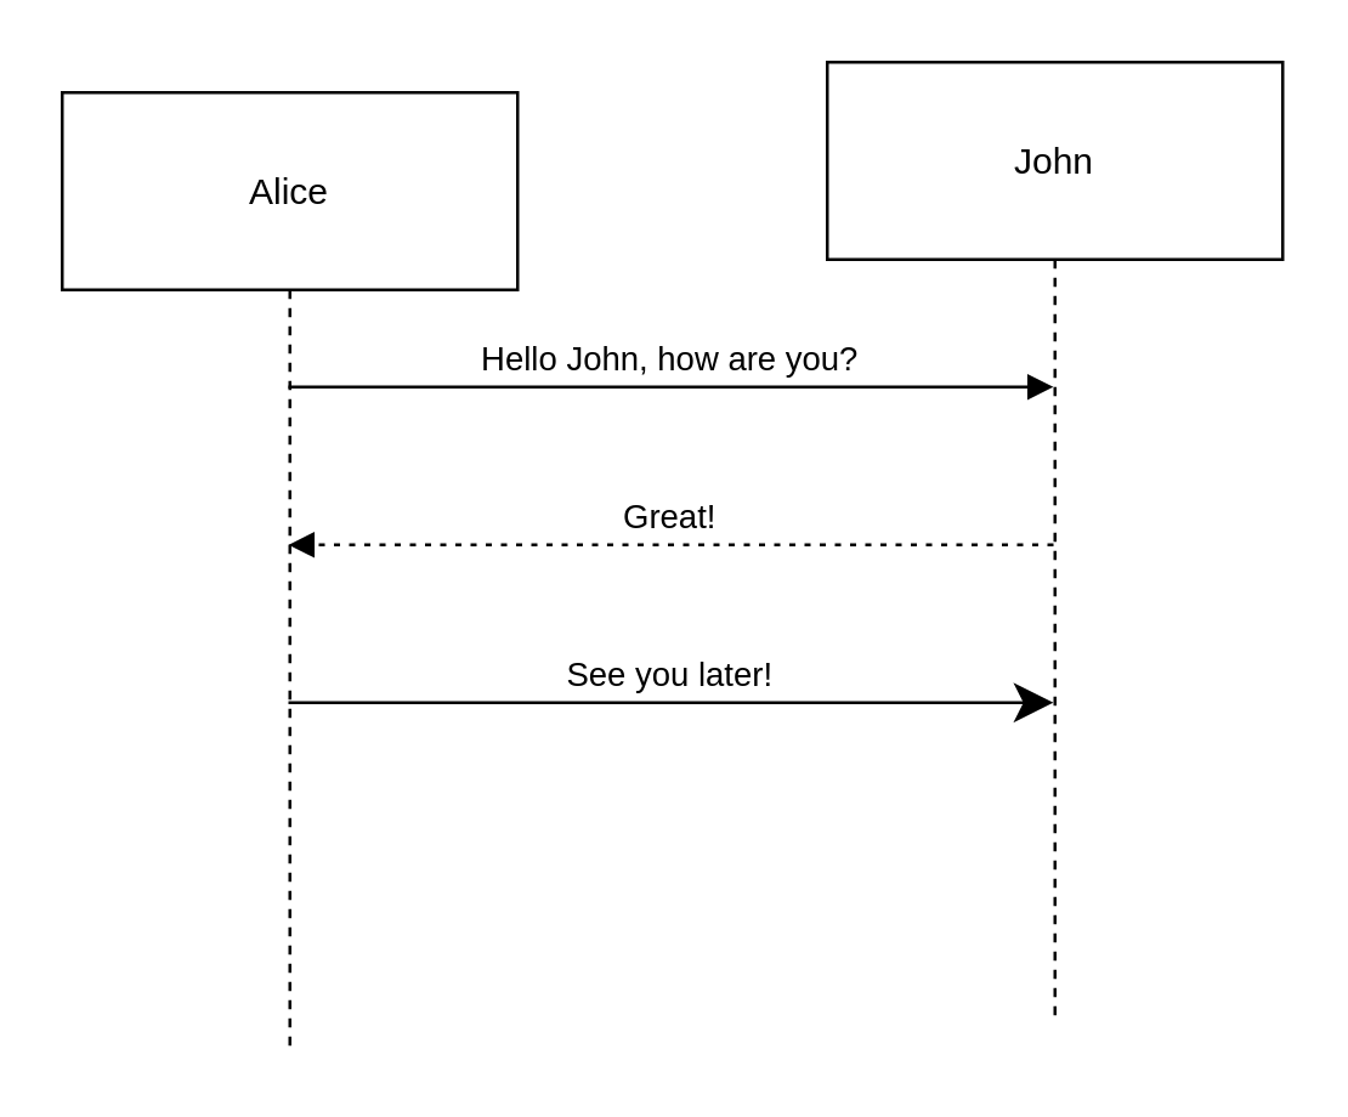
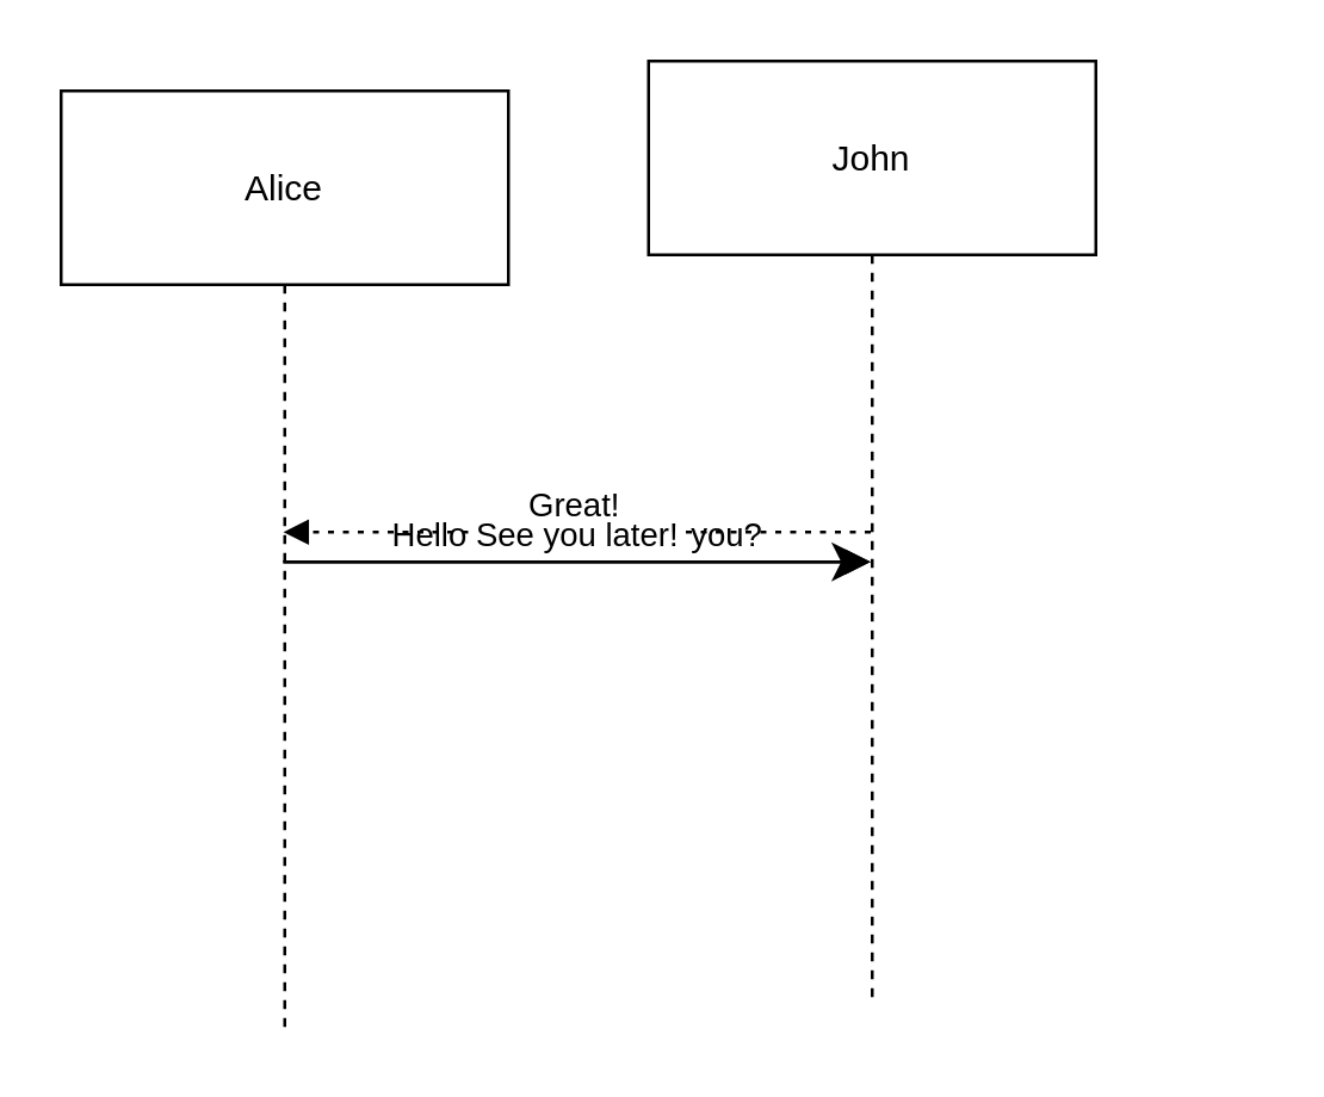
  <mxCell id="0" />
  <mxCell id="1" parent="0" />
  <mxCell id="2" value="Alice" style="shape=umlLifeline;perimeter=lifelinePerimeter;whiteSpace=wrap;container=1;dropTarget=0;collapsible=0;recursiveResize=0;outlineConnect=0;portConstraint=eastwest;newEdgeStyle={&quot;edgeStyle&quot;:&quot;elbowEdgeStyle&quot;,&quot;elbow&quot;:&quot;vertical&quot;,&quot;curved&quot;:0,&quot;rounded&quot;:0};size=65;" vertex="1" parent="1"><mxGeometry x="20" y="30" width="150" height="316" as="geometry" /></mxCell>
- <mxCell id="3" value="John" style="shape=umlLifeline;perimeter=lifelinePerimeter;whiteSpace=wrap;container=1;dropTarget=0;collapsible=0;recursiveResize=0;outlineConnect=0;portConstraint=eastwest;newEdgeStyle={&quot;edgeStyle&quot;:&quot;elbowEdgeStyle&quot;,&quot;elbow&quot;:&quot;vertical&quot;,&quot;curved&quot;:0,&quot;rounded&quot;:0};size=65;" vertex="1" parent="1"><mxGeometry x="272" width="150" height="316" as="geometry" y="20" /></mxCell>
+ <mxCell id="3" value="John" style="shape=umlLifeline;perimeter=lifelinePerimeter;whiteSpace=wrap;container=1;dropTarget=0;collapsible=0;recursiveResize=0;outlineConnect=0;portConstraint=eastwest;newEdgeStyle={&quot;edgeStyle&quot;:&quot;elbowEdgeStyle&quot;,&quot;elbow&quot;:&quot;vertical&quot;,&quot;curved&quot;:0,&quot;rounded&quot;:0};size=65;" vertex="1" parent="1"><mxGeometry x="217" y="20" width="150" height="316" as="geometry" /></mxCell>
  <mxCell id="4" value="Hello John, how are you?" style="verticalAlign=bottom;edgeStyle=elbowEdgeStyle;elbow=vertical;curved=0;rounded=0;endArrow=block;" edge="1" parent="1" source="2" target="3"><mxGeometry relative="1" as="geometry"><Array as="points"><mxPoint x="232" y="127" /></Array></mxGeometry></mxCell>
  <mxCell id="5" value="Great!" style="verticalAlign=bottom;edgeStyle=elbowEdgeStyle;elbow=vertical;curved=0;rounded=0;dashed=1;dashPattern=2 3;endArrow=block;" edge="1" parent="1" source="3" target="2"><mxGeometry relative="1" as="geometry"><Array as="points"><mxPoint x="235" y="179" /></Array></mxGeometry></mxCell>
  <mxCell id="6" value="See you later!" style="verticalAlign=bottom;edgeStyle=elbowEdgeStyle;elbow=vertical;curved=0;rounded=0;endArrow=classic;endSize=10;" edge="1" parent="1" source="2" target="3"><mxGeometry relative="1" as="geometry"><Array as="points"><mxPoint x="232" y="231" /></Array></mxGeometry></mxCell>
